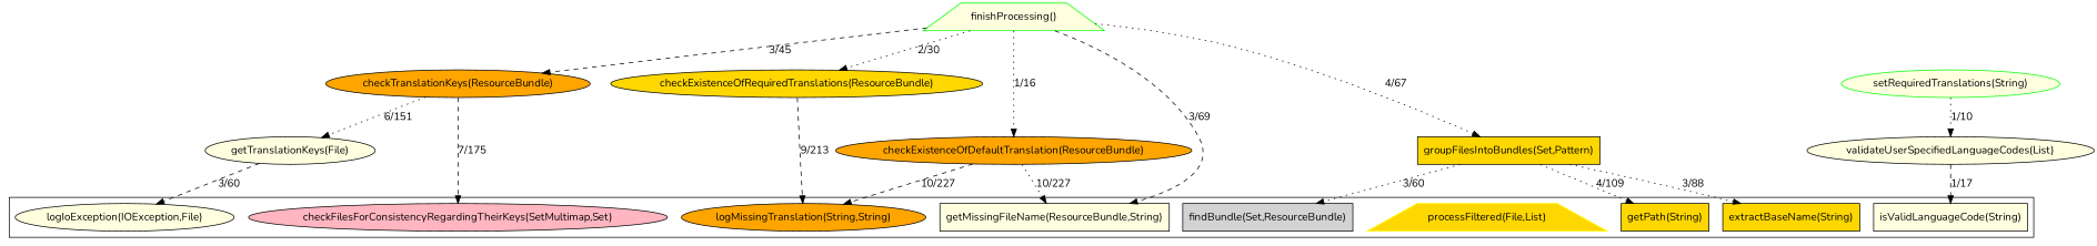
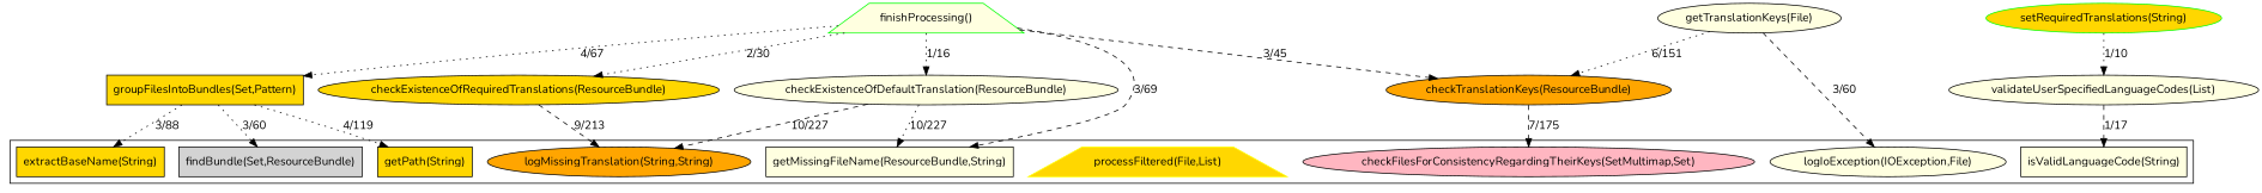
  digraph {
    fontname=Nunito
    rankdir=TB
    node [color="#000000ff" fillcolor=lightyellow fontname=Nunito style=filled]
    edge [fontname=Nunito style=dotted]
    "findBundle(Set,ResourceBundle)" [fillcolor=lightgrey shape=polygon]
    "logMissingTranslation(String,String)" [fillcolor=orange]
    "logIoException(IOException,File)"
    "processFiltered(File,List)" [color="#ffff00ff" fillcolor=gold shape=trapezium]
    "getPath(String)" [fillcolor=gold shape=polygon]
    "extractBaseName(String)" [fillcolor=gold shape=polygon]
    "isValidLanguageCode(String)" [shape=polygon]
    "checkFilesForConsistencyRegardingTheirKeys(SetMultimap,Set)" [fillcolor=lightpink]
    "getMissingFileName(ResourceBundle,String)" [shape=polygon]
    "checkExistenceOfRequiredTranslations(ResourceBundle)" [fillcolor=gold]
    "finishProcessing()" [color="#00ff00ff" shape=trapezium]
    "checkTranslationKeys(ResourceBundle)" [fillcolor=orange]
    "groupFilesIntoBundles(Set,Pattern)" [fillcolor=gold shape=polygon]
-   "checkExistenceOfDefaultTranslation(ResourceBundle)" [fillcolor=orange]
+   "checkExistenceOfDefaultTranslation(ResourceBundle)"
    "getTranslationKeys(File)"
-   "setRequiredTranslations(String)" [color="#00ff00ff"]
+   "setRequiredTranslations(String)" [color="#00ff00ff" fillcolor=gold]
    n17 [label="validateUserSpecifiedLanguageCodes(List)"]
    subgraph cluster_1 {
      "findBundle(Set,ResourceBundle)"
      "logMissingTranslation(String,String)"
      "logIoException(IOException,File)"
      "processFiltered(File,List)"
      "getPath(String)"
      "extractBaseName(String)"
      "isValidLanguageCode(String)"
      "checkFilesForConsistencyRegardingTheirKeys(SetMultimap,Set)"
      "getMissingFileName(ResourceBundle,String)"
    }
    "checkExistenceOfRequiredTranslations(ResourceBundle)" -> "logMissingTranslation(String,String)" [label="9/213" style=dashed]
    "finishProcessing()" -> "getMissingFileName(ResourceBundle,String)" [label="3/69" style=dashed]
    "finishProcessing()" -> "checkExistenceOfRequiredTranslations(ResourceBundle)" [label="2/30"]
    "finishProcessing()" -> "checkTranslationKeys(ResourceBundle)" [label="3/45" style=dashed]
    "finishProcessing()" -> "groupFilesIntoBundles(Set,Pattern)" [label="4/67"]
    "finishProcessing()" -> "checkExistenceOfDefaultTranslation(ResourceBundle)" [label="1/16"]
    "checkTranslationKeys(ResourceBundle)" -> "checkFilesForConsistencyRegardingTheirKeys(SetMultimap,Set)" [label="7/175" style=dashed]
-   "checkTranslationKeys(ResourceBundle)" -> "getTranslationKeys(File)" [label="6/151"]
+   "getTranslationKeys(File)" -> "checkTranslationKeys(ResourceBundle)" [label="6/151"]
    "groupFilesIntoBundles(Set,Pattern)" -> "findBundle(Set,ResourceBundle)" [label="3/60"]
-   "groupFilesIntoBundles(Set,Pattern)" -> "getPath(String)" [label="4/109"]
+   "groupFilesIntoBundles(Set,Pattern)" -> "getPath(String)" [label="4/119"]
    "groupFilesIntoBundles(Set,Pattern)" -> "extractBaseName(String)" [label="3/88"]
    "checkExistenceOfDefaultTranslation(ResourceBundle)" -> "logMissingTranslation(String,String)" [label="10/227" style=dashed]
    "checkExistenceOfDefaultTranslation(ResourceBundle)" -> "getMissingFileName(ResourceBundle,String)" [label="10/227"]
    "getTranslationKeys(File)" -> "logIoException(IOException,File)" [label="3/60" style=dashed]
    "setRequiredTranslations(String)" -> n17 [label="1/10"]
    n17 -> "isValidLanguageCode(String)" [label="1/17" style=dashed]
  }
